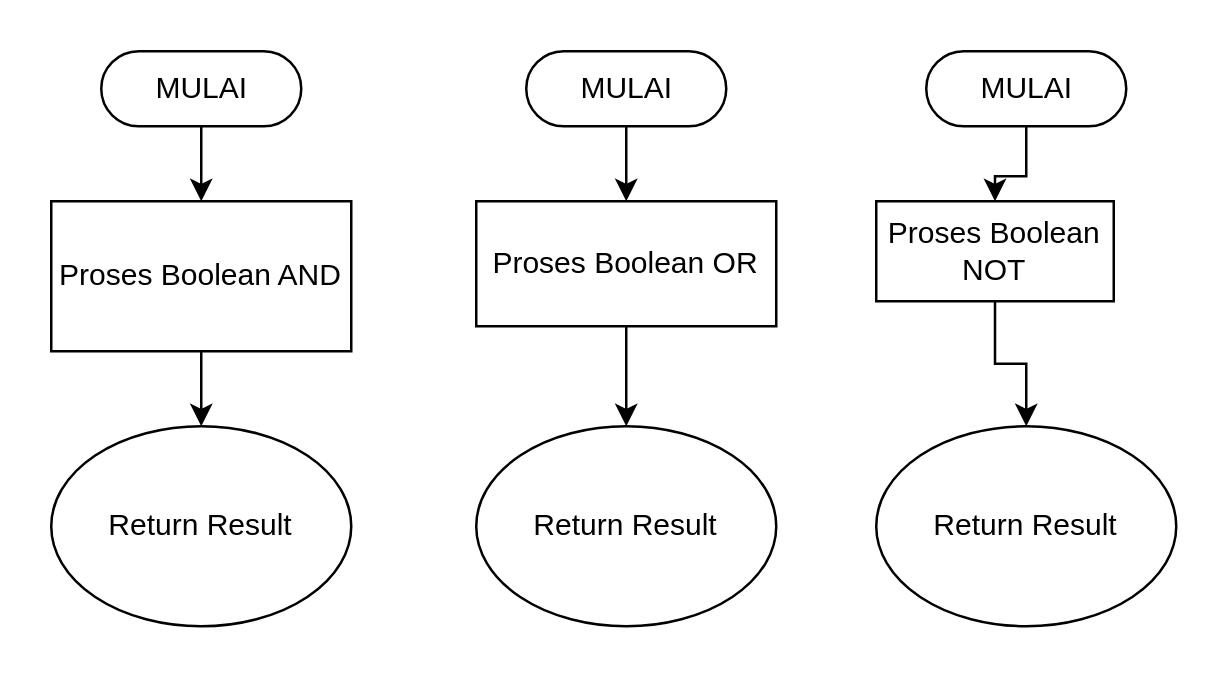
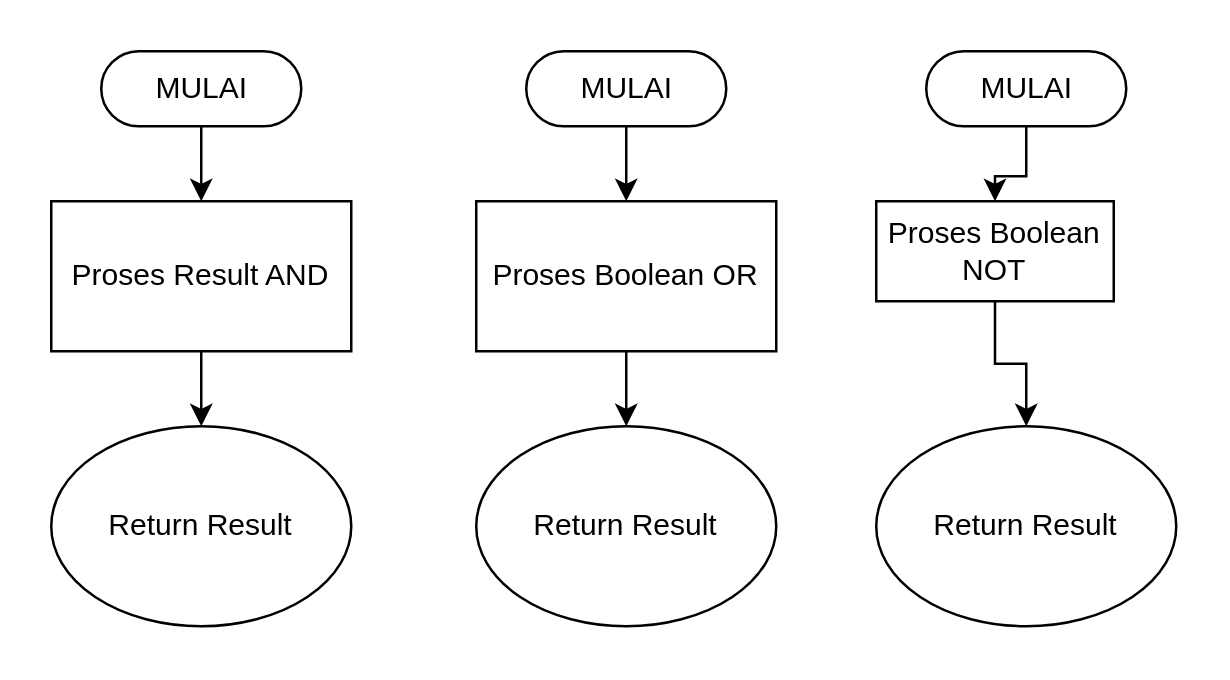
  <mxCell id="0" />
  <mxCell id="1" parent="0" />
  <mxCell id="2" value="" style="edgeStyle=orthogonalEdgeStyle;rounded=0;orthogonalLoop=1;jettySize=auto;html=1;" edge="1" parent="1" source="3" target="5"><mxGeometry relative="1" as="geometry" /></mxCell>
  <mxCell id="3" value="MULAI" style="html=1;dashed=0;whitespace=wrap;shape=mxgraph.dfd.start" vertex="1" parent="1"><mxGeometry x="40" y="20" width="80" height="30" as="geometry" /></mxCell>
  <mxCell id="4" value="" style="edgeStyle=orthogonalEdgeStyle;rounded=0;orthogonalLoop=1;jettySize=auto;html=1;" edge="1" parent="1" source="5" target="6"><mxGeometry relative="1" as="geometry" /></mxCell>
- <mxCell id="5" value="Proses Boolean AND" style="rounded=0;whiteSpace=wrap;html=1;" vertex="1" parent="1"><mxGeometry x="20" y="80" width="120" height="60" as="geometry" /></mxCell>
+ <mxCell id="5" value="Proses Result AND" style="rounded=0;whiteSpace=wrap;html=1;" vertex="1" parent="1"><mxGeometry x="20" y="80" width="120" height="60" as="geometry" /></mxCell>
  <mxCell id="6" value="Return Result" style="ellipse;whiteSpace=wrap;html=1;" vertex="1" parent="1"><mxGeometry x="20" y="170" width="120" height="80" as="geometry" /></mxCell>
  <mxCell id="7" value="" style="edgeStyle=orthogonalEdgeStyle;rounded=0;orthogonalLoop=1;jettySize=auto;html=1;" edge="1" parent="1" source="8" target="10"><mxGeometry relative="1" as="geometry" /></mxCell>
  <mxCell id="8" value="MULAI" style="html=1;dashed=0;whitespace=wrap;shape=mxgraph.dfd.start" vertex="1" parent="1"><mxGeometry x="210" y="20" width="80" height="30" as="geometry" /></mxCell>
  <mxCell id="9" value="" style="edgeStyle=orthogonalEdgeStyle;rounded=0;orthogonalLoop=1;jettySize=auto;html=1;" edge="1" parent="1" source="10" target="11"><mxGeometry relative="1" as="geometry" /></mxCell>
- <mxCell id="10" value="Proses Boolean OR" style="rounded=0;whiteSpace=wrap;html=1;" vertex="1" parent="1"><mxGeometry x="190" y="80" width="120" height="50" as="geometry" /></mxCell>
+ <mxCell id="10" value="Proses Boolean OR" style="rounded=0;whiteSpace=wrap;html=1;" vertex="1" parent="1"><mxGeometry x="190" y="80" width="120" height="60" as="geometry" /></mxCell>
  <mxCell id="11" value="Return Result" style="ellipse;whiteSpace=wrap;html=1;" vertex="1" parent="1"><mxGeometry x="190" y="170" width="120" height="80" as="geometry" /></mxCell>
  <mxCell id="12" value="" style="edgeStyle=orthogonalEdgeStyle;rounded=0;orthogonalLoop=1;jettySize=auto;html=1;" edge="1" parent="1" source="13" target="15"><mxGeometry relative="1" as="geometry" /></mxCell>
  <mxCell id="13" value="MULAI" style="html=1;dashed=0;whitespace=wrap;shape=mxgraph.dfd.start" vertex="1" parent="1"><mxGeometry x="370" y="20" width="80" height="30" as="geometry" /></mxCell>
  <mxCell id="14" value="" style="edgeStyle=orthogonalEdgeStyle;rounded=0;orthogonalLoop=1;jettySize=auto;html=1;" edge="1" parent="1" source="15" target="16"><mxGeometry relative="1" as="geometry" /></mxCell>
  <mxCell id="15" value="Proses Boolean NOT" style="rounded=0;whiteSpace=wrap;html=1;" vertex="1" parent="1"><mxGeometry x="350" y="80" width="95" height="40" as="geometry" /></mxCell>
  <mxCell id="16" value="Return Result" style="ellipse;whiteSpace=wrap;html=1;" vertex="1" parent="1"><mxGeometry x="350" y="170" width="120" height="80" as="geometry" /></mxCell>
